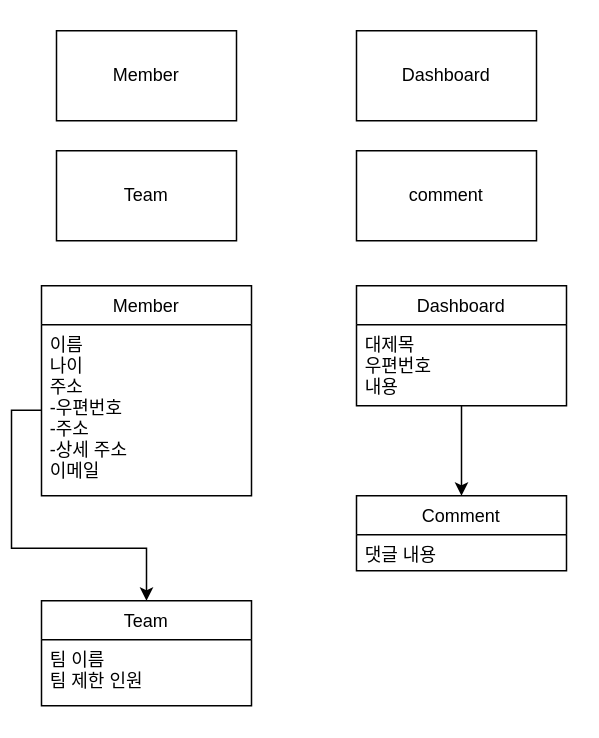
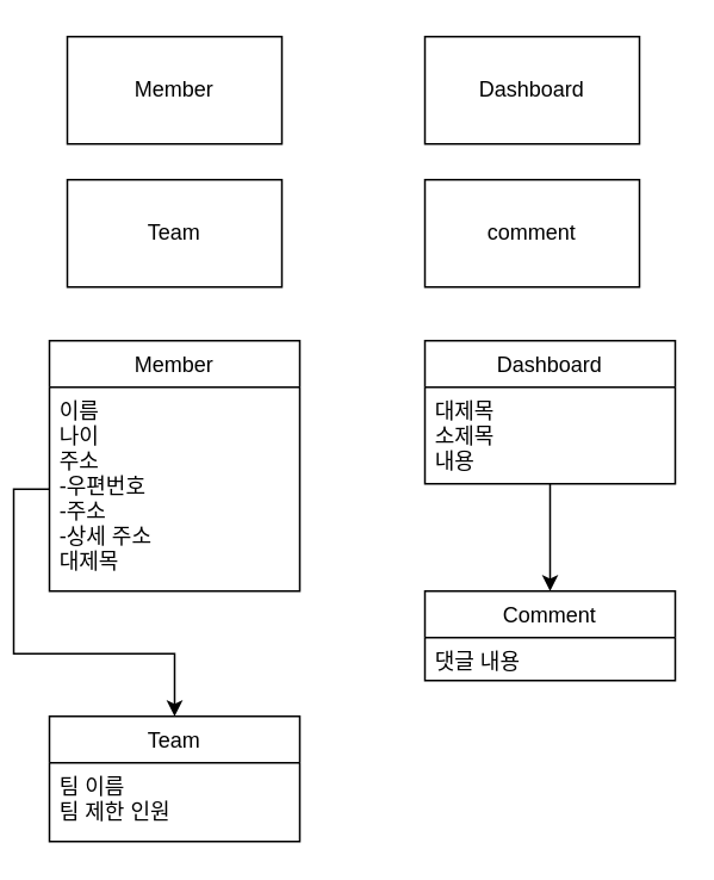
  <mxCell id="0" />
  <mxCell id="1" parent="0" />
  <mxCell id="2" value="Member" style="rounded=0;whiteSpace=wrap;html=1;" vertex="1" parent="1"><mxGeometry x="30" y="20" width="120" height="60" as="geometry" /></mxCell>
  <mxCell id="3" value="Dashboard" style="rounded=0;whiteSpace=wrap;html=1;" vertex="1" parent="1"><mxGeometry x="230" y="20" width="120" height="60" as="geometry" /></mxCell>
  <mxCell id="4" value="Team" style="rounded=0;whiteSpace=wrap;html=1;" vertex="1" parent="1"><mxGeometry x="30" y="100" width="120" height="60" as="geometry" /></mxCell>
  <mxCell id="5" value="comment" style="rounded=0;whiteSpace=wrap;html=1;" vertex="1" parent="1"><mxGeometry x="230" y="100" width="120" height="60" as="geometry" /></mxCell>
  <mxCell id="6" value="Member" style="swimlane;fontStyle=0;childLayout=stackLayout;horizontal=1;startSize=26;horizontalStack=0;resizeParent=1;resizeParentMax=0;resizeLast=0;collapsible=1;marginBottom=0;" vertex="1" parent="1"><mxGeometry x="20" y="190" width="140" height="140" as="geometry" /></mxCell>
- <mxCell id="7" value="이름&#10;나이&#10;주소&#10;-우편번호&#10;-주소&#10;-상세 주소&#10;이메일&#10;" style="text;strokeColor=none;fillColor=none;align=left;verticalAlign=top;spacingLeft=4;spacingRight=4;overflow=hidden;rotatable=0;points=[[0,0.5],[1,0.5]];portConstraint=eastwest;" vertex="1" parent="6"><mxGeometry y="26" width="140" height="114" as="geometry" /></mxCell>
+ <mxCell id="7" value="이름&#10;나이&#10;주소&#10;-우편번호&#10;-주소&#10;-상세 주소&#10;대제목&#10;" style="text;strokeColor=none;fillColor=none;align=left;verticalAlign=top;spacingLeft=4;spacingRight=4;overflow=hidden;rotatable=0;points=[[0,0.5],[1,0.5]];portConstraint=eastwest;" vertex="1" parent="6"><mxGeometry y="26" width="140" height="114" as="geometry" /></mxCell>
  <mxCell id="8" value="Team" style="swimlane;fontStyle=0;childLayout=stackLayout;horizontal=1;startSize=26;horizontalStack=0;resizeParent=1;resizeParentMax=0;resizeLast=0;collapsible=1;marginBottom=0;" vertex="1" parent="1"><mxGeometry x="20" y="400" width="140" height="70" as="geometry" /></mxCell>
  <mxCell id="9" value="팀 이름&#10;팀 제한 인원" style="text;strokeColor=none;fillColor=none;align=left;verticalAlign=top;spacingLeft=4;spacingRight=4;overflow=hidden;rotatable=0;points=[[0,0.5],[1,0.5]];portConstraint=eastwest;" vertex="1" parent="8"><mxGeometry y="26" width="140" height="44" as="geometry" /></mxCell>
  <mxCell id="10" style="edgeStyle=orthogonalEdgeStyle;rounded=0;orthogonalLoop=1;jettySize=auto;html=1;" edge="1" parent="1" source="7" target="8"><mxGeometry relative="1" as="geometry" /></mxCell>
  <mxCell id="11" style="edgeStyle=orthogonalEdgeStyle;rounded=0;orthogonalLoop=1;jettySize=auto;html=1;entryX=0.5;entryY=0;entryDx=0;entryDy=0;" edge="1" parent="1" source="12" target="14"><mxGeometry relative="1" as="geometry" /></mxCell>
  <mxCell id="12" value="Dashboard" style="swimlane;fontStyle=0;childLayout=stackLayout;horizontal=1;startSize=26;horizontalStack=0;resizeParent=1;resizeParentMax=0;resizeLast=0;collapsible=1;marginBottom=0;" vertex="1" parent="1"><mxGeometry x="230" y="190" width="140" height="80" as="geometry" /></mxCell>
- <mxCell id="13" value="대제목&#10;우편번호&#10;내용" style="text;strokeColor=none;fillColor=none;align=left;verticalAlign=top;spacingLeft=4;spacingRight=4;overflow=hidden;rotatable=0;points=[[0,0.5],[1,0.5]];portConstraint=eastwest;" vertex="1" parent="12"><mxGeometry y="26" width="140" height="54" as="geometry" /></mxCell>
+ <mxCell id="13" value="대제목&#10;소제목&#10;내용" style="text;strokeColor=none;fillColor=none;align=left;verticalAlign=top;spacingLeft=4;spacingRight=4;overflow=hidden;rotatable=0;points=[[0,0.5],[1,0.5]];portConstraint=eastwest;" vertex="1" parent="12"><mxGeometry y="26" width="140" height="54" as="geometry" /></mxCell>
  <mxCell id="14" value="Comment" style="swimlane;fontStyle=0;childLayout=stackLayout;horizontal=1;startSize=26;horizontalStack=0;resizeParent=1;resizeParentMax=0;resizeLast=0;collapsible=1;marginBottom=0;" vertex="1" parent="1"><mxGeometry x="230" y="330" width="140" height="50" as="geometry" /></mxCell>
  <mxCell id="15" value="댓글 내용" style="text;strokeColor=none;fillColor=none;align=left;verticalAlign=top;spacingLeft=4;spacingRight=4;overflow=hidden;rotatable=0;points=[[0,0.5],[1,0.5]];portConstraint=eastwest;" vertex="1" parent="14"><mxGeometry y="26" width="140" height="24" as="geometry" /></mxCell>
